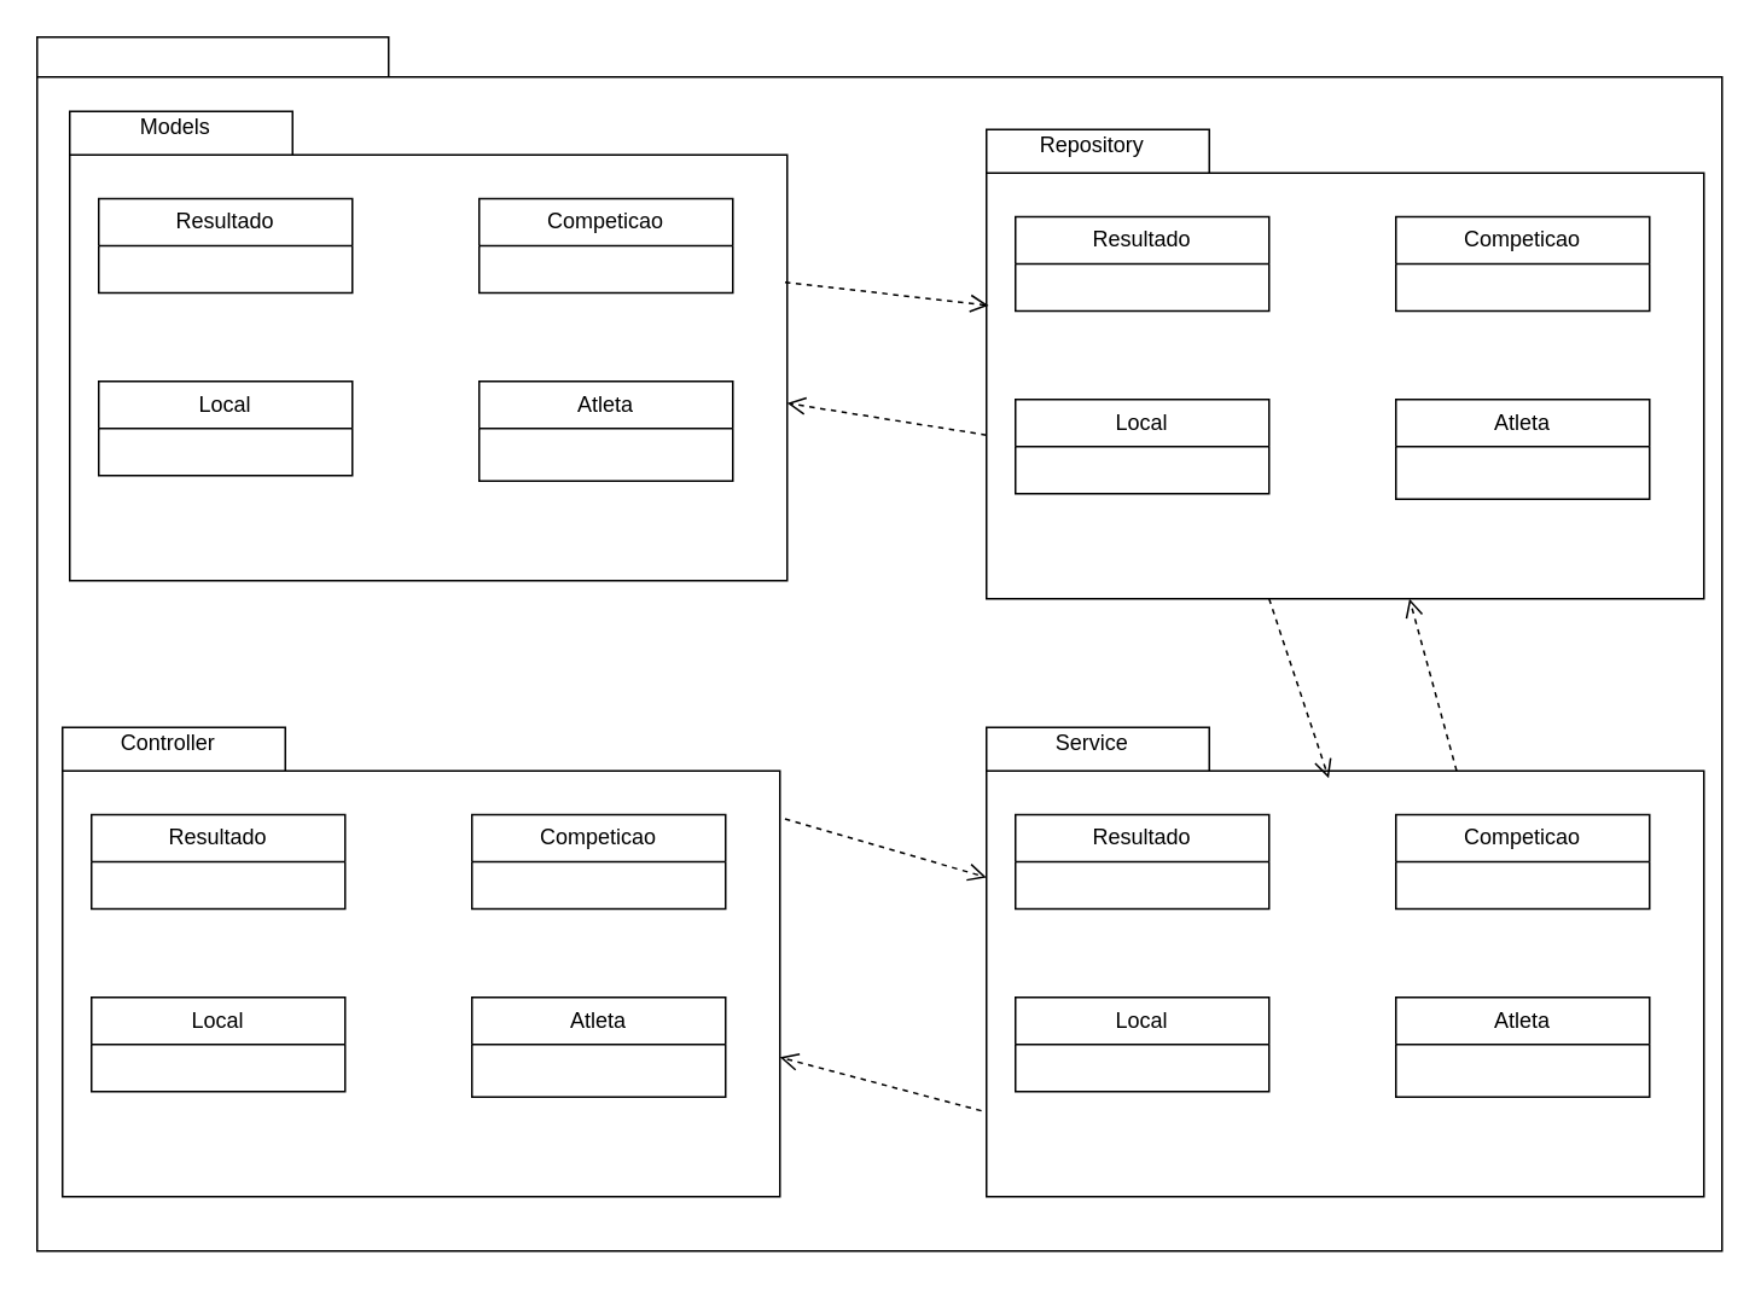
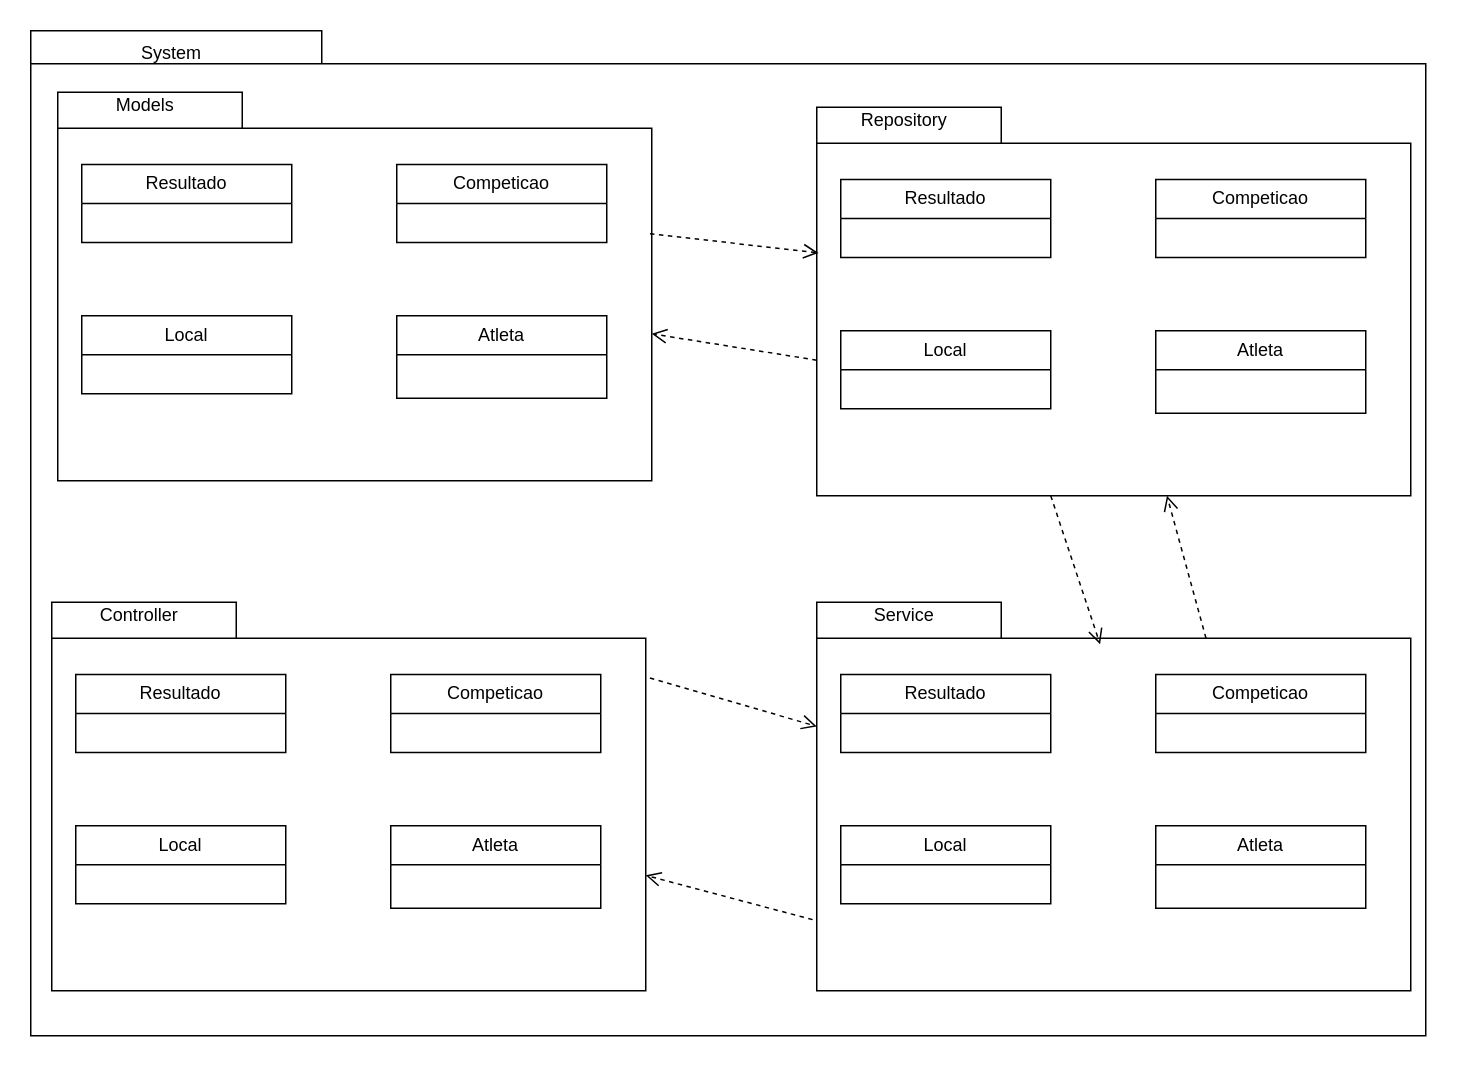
  <mxCell id="0" />
  <mxCell id="1" parent="0" />
  <mxCell id="2" value="" style="shape=folder;fontStyle=1;spacingTop=10;tabWidth=194;tabHeight=22;tabPosition=left;html=1;rounded=0;shadow=0;comic=0;labelBackgroundColor=none;strokeWidth=1;fillColor=none;fontFamily=Verdana;fontSize=10;align=center;" parent="1" vertex="1"><mxGeometry x="20" y="20" width="930" height="670" as="geometry" /></mxCell>
  <mxCell id="3" value="" style="group" parent="1" vertex="1" connectable="0"><mxGeometry x="84" y="70" width="320" height="250" as="geometry" /></mxCell>
  <mxCell id="4" value="" style="shape=folder;fontStyle=1;spacingTop=10;tabWidth=123;tabHeight=24;tabPosition=left;html=1;rounded=0;shadow=0;comic=0;labelBackgroundColor=none;strokeWidth=1;fontFamily=Verdana;fontSize=10;align=center;" parent="3" vertex="1"><mxGeometry x="-46" y="-9" width="396" height="259" as="geometry" /></mxCell>
  <mxCell id="5" value="Models" style="text;html=1;align=center;verticalAlign=middle;whiteSpace=wrap;rounded=0;" vertex="1" parent="3"><mxGeometry x="-30.004" y="-20" width="84.857" height="39.231" as="geometry" /></mxCell>
  <mxCell id="6" value="Resultado" style="swimlane;fontStyle=0;childLayout=stackLayout;horizontal=1;startSize=26;fillColor=none;horizontalStack=0;resizeParent=1;resizeParentMax=0;resizeLast=0;collapsible=1;marginBottom=0;whiteSpace=wrap;html=1;movable=1;resizable=1;rotatable=1;deletable=1;editable=1;locked=0;connectable=1;" vertex="1" parent="3"><mxGeometry x="-30" y="39.23" width="140" height="52" as="geometry" /></mxCell>
  <mxCell id="7" value="Competicao" style="swimlane;fontStyle=0;childLayout=stackLayout;horizontal=1;startSize=26;fillColor=none;horizontalStack=0;resizeParent=1;resizeParentMax=0;resizeLast=0;collapsible=1;marginBottom=0;whiteSpace=wrap;html=1;" vertex="1" parent="3"><mxGeometry x="180" y="39.23" width="140" height="52" as="geometry" /></mxCell>
  <mxCell id="8" value="Local" style="swimlane;fontStyle=0;childLayout=stackLayout;horizontal=1;startSize=26;fillColor=none;horizontalStack=0;resizeParent=1;resizeParentMax=0;resizeLast=0;collapsible=1;marginBottom=0;whiteSpace=wrap;html=1;movable=1;resizable=1;rotatable=1;deletable=1;editable=1;locked=0;connectable=1;" vertex="1" parent="3"><mxGeometry x="-30" y="140" width="140" height="52" as="geometry" /></mxCell>
  <mxCell id="9" value="Atleta" style="swimlane;fontStyle=0;childLayout=stackLayout;horizontal=1;startSize=26;fillColor=none;horizontalStack=0;resizeParent=1;resizeParentMax=0;resizeLast=0;collapsible=1;marginBottom=0;whiteSpace=wrap;html=1;" vertex="1" parent="3"><mxGeometry x="180" y="140" width="140" height="55" as="geometry" /></mxCell>
  <mxCell id="10" value="" style="group" vertex="1" connectable="0" parent="1"><mxGeometry x="590" y="80" width="320" height="250" as="geometry" /></mxCell>
  <mxCell id="11" value="" style="shape=folder;fontStyle=1;spacingTop=10;tabWidth=123;tabHeight=24;tabPosition=left;html=1;rounded=0;shadow=0;comic=0;labelBackgroundColor=none;strokeWidth=1;fontFamily=Verdana;fontSize=10;align=center;" vertex="1" parent="10"><mxGeometry x="-46" y="-9" width="396" height="259" as="geometry" /></mxCell>
  <mxCell id="12" value="Repository" style="text;html=1;align=center;verticalAlign=middle;whiteSpace=wrap;rounded=0;" vertex="1" parent="10"><mxGeometry x="-30.004" y="-20" width="84.857" height="39.231" as="geometry" /></mxCell>
  <mxCell id="13" value="Resultado" style="swimlane;fontStyle=0;childLayout=stackLayout;horizontal=1;startSize=26;fillColor=none;horizontalStack=0;resizeParent=1;resizeParentMax=0;resizeLast=0;collapsible=1;marginBottom=0;whiteSpace=wrap;html=1;movable=1;resizable=1;rotatable=1;deletable=1;editable=1;locked=0;connectable=1;" vertex="1" parent="10"><mxGeometry x="-30" y="39.23" width="140" height="52" as="geometry" /></mxCell>
  <mxCell id="14" value="Competicao" style="swimlane;fontStyle=0;childLayout=stackLayout;horizontal=1;startSize=26;fillColor=none;horizontalStack=0;resizeParent=1;resizeParentMax=0;resizeLast=0;collapsible=1;marginBottom=0;whiteSpace=wrap;html=1;" vertex="1" parent="10"><mxGeometry x="180" y="39.23" width="140" height="52" as="geometry" /></mxCell>
  <mxCell id="15" value="Local" style="swimlane;fontStyle=0;childLayout=stackLayout;horizontal=1;startSize=26;fillColor=none;horizontalStack=0;resizeParent=1;resizeParentMax=0;resizeLast=0;collapsible=1;marginBottom=0;whiteSpace=wrap;html=1;movable=1;resizable=1;rotatable=1;deletable=1;editable=1;locked=0;connectable=1;" vertex="1" parent="10"><mxGeometry x="-30" y="140" width="140" height="52" as="geometry" /></mxCell>
  <mxCell id="16" value="Atleta" style="swimlane;fontStyle=0;childLayout=stackLayout;horizontal=1;startSize=26;fillColor=none;horizontalStack=0;resizeParent=1;resizeParentMax=0;resizeLast=0;collapsible=1;marginBottom=0;whiteSpace=wrap;html=1;" vertex="1" parent="10"><mxGeometry x="180" y="140" width="140" height="55" as="geometry" /></mxCell>
  <mxCell id="17" value="" style="group" vertex="1" connectable="0" parent="1"><mxGeometry x="590" y="410" width="320" height="250" as="geometry" /></mxCell>
  <mxCell id="18" value="" style="shape=folder;fontStyle=1;spacingTop=10;tabWidth=123;tabHeight=24;tabPosition=left;html=1;rounded=0;shadow=0;comic=0;labelBackgroundColor=none;strokeWidth=1;fontFamily=Verdana;fontSize=10;align=center;" vertex="1" parent="17"><mxGeometry x="-46" y="-9" width="396" height="259" as="geometry" /></mxCell>
  <mxCell id="19" value="Service" style="text;html=1;align=center;verticalAlign=middle;whiteSpace=wrap;rounded=0;" vertex="1" parent="17"><mxGeometry x="-30.004" y="-20" width="84.857" height="39.231" as="geometry" /></mxCell>
  <mxCell id="20" value="Resultado" style="swimlane;fontStyle=0;childLayout=stackLayout;horizontal=1;startSize=26;fillColor=none;horizontalStack=0;resizeParent=1;resizeParentMax=0;resizeLast=0;collapsible=1;marginBottom=0;whiteSpace=wrap;html=1;movable=1;resizable=1;rotatable=1;deletable=1;editable=1;locked=0;connectable=1;" vertex="1" parent="17"><mxGeometry x="-30" y="39.23" width="140" height="52" as="geometry" /></mxCell>
  <mxCell id="21" value="Competicao" style="swimlane;fontStyle=0;childLayout=stackLayout;horizontal=1;startSize=26;fillColor=none;horizontalStack=0;resizeParent=1;resizeParentMax=0;resizeLast=0;collapsible=1;marginBottom=0;whiteSpace=wrap;html=1;" vertex="1" parent="17"><mxGeometry x="180" y="39.23" width="140" height="52" as="geometry" /></mxCell>
  <mxCell id="22" value="Local" style="swimlane;fontStyle=0;childLayout=stackLayout;horizontal=1;startSize=26;fillColor=none;horizontalStack=0;resizeParent=1;resizeParentMax=0;resizeLast=0;collapsible=1;marginBottom=0;whiteSpace=wrap;html=1;movable=1;resizable=1;rotatable=1;deletable=1;editable=1;locked=0;connectable=1;" vertex="1" parent="17"><mxGeometry x="-30" y="140" width="140" height="52" as="geometry" /></mxCell>
  <mxCell id="23" value="Atleta" style="swimlane;fontStyle=0;childLayout=stackLayout;horizontal=1;startSize=26;fillColor=none;horizontalStack=0;resizeParent=1;resizeParentMax=0;resizeLast=0;collapsible=1;marginBottom=0;whiteSpace=wrap;html=1;" vertex="1" parent="17"><mxGeometry x="180" y="140" width="140" height="55" as="geometry" /></mxCell>
  <mxCell id="24" value="" style="group" vertex="1" connectable="0" parent="1"><mxGeometry x="80" y="410" width="320" height="250" as="geometry" /></mxCell>
  <mxCell id="25" value="" style="shape=folder;fontStyle=1;spacingTop=10;tabWidth=123;tabHeight=24;tabPosition=left;html=1;rounded=0;shadow=0;comic=0;labelBackgroundColor=none;strokeWidth=1;fontFamily=Verdana;fontSize=10;align=center;" vertex="1" parent="24"><mxGeometry x="-46" y="-9" width="396" height="259" as="geometry" /></mxCell>
  <mxCell id="26" value="Controller" style="text;html=1;align=center;verticalAlign=middle;whiteSpace=wrap;rounded=0;" vertex="1" parent="24"><mxGeometry x="-30.004" y="-20" width="84.857" height="39.231" as="geometry" /></mxCell>
  <mxCell id="27" value="Resultado" style="swimlane;fontStyle=0;childLayout=stackLayout;horizontal=1;startSize=26;fillColor=none;horizontalStack=0;resizeParent=1;resizeParentMax=0;resizeLast=0;collapsible=1;marginBottom=0;whiteSpace=wrap;html=1;movable=1;resizable=1;rotatable=1;deletable=1;editable=1;locked=0;connectable=1;" vertex="1" parent="24"><mxGeometry x="-30" y="39.23" width="140" height="52" as="geometry" /></mxCell>
  <mxCell id="28" value="Competicao" style="swimlane;fontStyle=0;childLayout=stackLayout;horizontal=1;startSize=26;fillColor=none;horizontalStack=0;resizeParent=1;resizeParentMax=0;resizeLast=0;collapsible=1;marginBottom=0;whiteSpace=wrap;html=1;" vertex="1" parent="24"><mxGeometry x="180" y="39.23" width="140" height="52" as="geometry" /></mxCell>
  <mxCell id="29" value="Local" style="swimlane;fontStyle=0;childLayout=stackLayout;horizontal=1;startSize=26;fillColor=none;horizontalStack=0;resizeParent=1;resizeParentMax=0;resizeLast=0;collapsible=1;marginBottom=0;whiteSpace=wrap;html=1;movable=1;resizable=1;rotatable=1;deletable=1;editable=1;locked=0;connectable=1;" vertex="1" parent="24"><mxGeometry x="-30" y="140" width="140" height="52" as="geometry" /></mxCell>
  <mxCell id="30" value="Atleta" style="swimlane;fontStyle=0;childLayout=stackLayout;horizontal=1;startSize=26;fillColor=none;horizontalStack=0;resizeParent=1;resizeParentMax=0;resizeLast=0;collapsible=1;marginBottom=0;whiteSpace=wrap;html=1;" vertex="1" parent="24"><mxGeometry x="180" y="140" width="140" height="55" as="geometry" /></mxCell>
  <mxCell id="31" value="" style="html=1;verticalAlign=bottom;endArrow=open;dashed=1;endSize=8;curved=0;rounded=0;exitX=0;exitY=0.651;exitDx=0;exitDy=0;exitPerimeter=0;" edge="1" parent="1" source="11" target="4"><mxGeometry relative="1" as="geometry"><mxPoint x="590" y="240" as="sourcePoint" /><mxPoint x="440" y="240" as="targetPoint" /></mxGeometry></mxCell>
  <mxCell id="32" value="" style="html=1;verticalAlign=bottom;endArrow=open;dashed=1;endSize=8;curved=0;rounded=0;entryX=0.003;entryY=0.375;entryDx=0;entryDy=0;entryPerimeter=0;exitX=0.997;exitY=0.364;exitDx=0;exitDy=0;exitPerimeter=0;" edge="1" parent="1" source="4" target="11"><mxGeometry relative="1" as="geometry"><mxPoint x="568" y="150" as="sourcePoint" /><mxPoint x="410" y="150" as="targetPoint" /></mxGeometry></mxCell>
  <mxCell id="33" value="" style="html=1;verticalAlign=bottom;endArrow=open;dashed=1;endSize=8;curved=0;rounded=0;entryX=0.477;entryY=0.108;entryDx=0;entryDy=0;entryPerimeter=0;" edge="1" parent="1" target="18"><mxGeometry relative="1" as="geometry"><mxPoint x="700" y="330" as="sourcePoint" /><mxPoint x="690" y="450" as="targetPoint" /></mxGeometry></mxCell>
  <mxCell id="34" value="" style="html=1;verticalAlign=bottom;endArrow=open;dashed=1;endSize=8;curved=0;rounded=0;exitX=0;exitY=0;exitDx=259.5;exitDy=24;exitPerimeter=0;" edge="1" parent="1" source="18" target="11"><mxGeometry relative="1" as="geometry"><mxPoint x="870" y="570" as="sourcePoint" /><mxPoint x="974" y="829" as="targetPoint" /></mxGeometry></mxCell>
  <mxCell id="35" value="" style="html=1;verticalAlign=bottom;endArrow=open;dashed=1;endSize=8;curved=0;rounded=0;entryX=0;entryY=0;entryDx=0;entryDy=82.75;entryPerimeter=0;exitX=1.007;exitY=0.195;exitDx=0;exitDy=0;exitPerimeter=0;" edge="1" parent="1" source="25" target="18"><mxGeometry relative="1" as="geometry"><mxPoint x="450" y="610" as="sourcePoint" /><mxPoint x="612" y="623" as="targetPoint" /></mxGeometry></mxCell>
  <mxCell id="36" value="" style="html=1;verticalAlign=bottom;endArrow=open;dashed=1;endSize=8;curved=0;rounded=0;exitX=-0.007;exitY=0.817;exitDx=0;exitDy=0;exitPerimeter=0;" edge="1" parent="1" source="18" target="25"><mxGeometry relative="1" as="geometry"><mxPoint x="440" y="730" as="sourcePoint" /><mxPoint x="612" y="762" as="targetPoint" /></mxGeometry></mxCell>
+ <mxCell id="37" value="System" style="text;html=1;align=center;verticalAlign=middle;whiteSpace=wrap;rounded=0;" vertex="1" parent="1"><mxGeometry x="84" y="20" width="60" height="30" as="geometry" /></mxCell>
